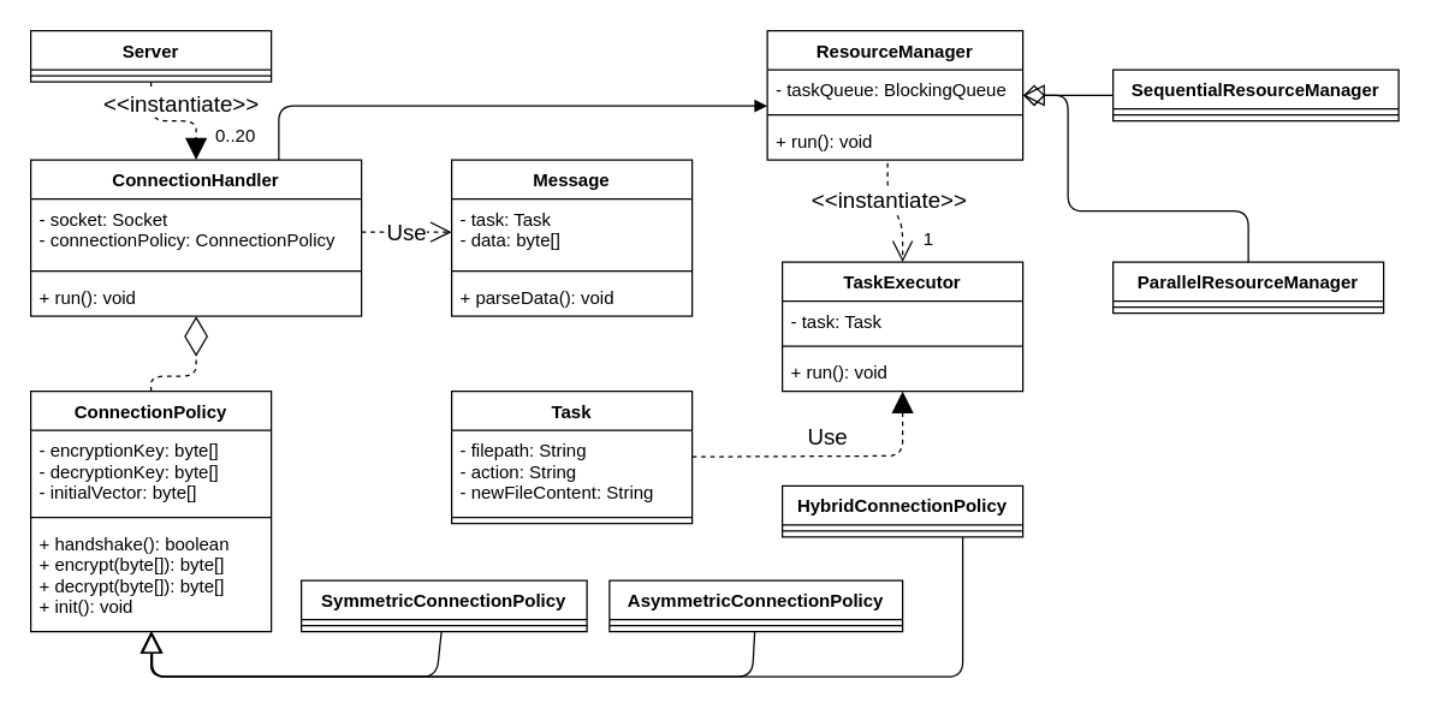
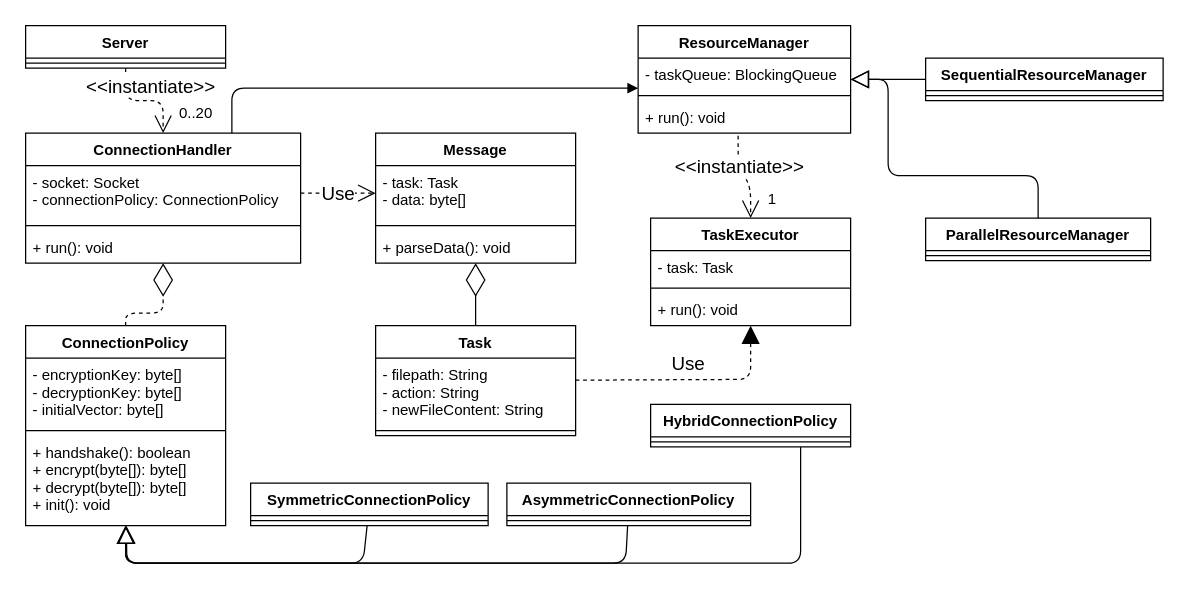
  <mxCell id="0" />
  <mxCell id="1" parent="0" />
  <mxCell id="2" value="Server" style="swimlane;fontStyle=1;align=center;verticalAlign=top;childLayout=stackLayout;horizontal=1;startSize=26;horizontalStack=0;resizeParent=1;resizeParentMax=0;resizeLast=0;collapsible=1;marginBottom=0;" parent="1" vertex="1"><mxGeometry x="20" y="20" width="160" height="34" as="geometry" /></mxCell>
  <mxCell id="3" value="" style="line;strokeWidth=1;fillColor=none;align=left;verticalAlign=middle;spacingTop=-1;spacingLeft=3;spacingRight=3;rotatable=0;labelPosition=right;points=[];portConstraint=eastwest;" parent="2" vertex="1"><mxGeometry y="26" width="160" height="8" as="geometry" /></mxCell>
  <mxCell id="4" value="ConnectionHandler" style="swimlane;fontStyle=1;align=center;verticalAlign=top;childLayout=stackLayout;horizontal=1;startSize=26;horizontalStack=0;resizeParent=1;resizeParentMax=0;resizeLast=0;collapsible=1;marginBottom=0;" parent="1" vertex="1"><mxGeometry x="20" y="106" width="220" height="104" as="geometry" /></mxCell>
  <mxCell id="5" value="- socket: Socket&#10;- connectionPolicy: ConnectionPolicy&#10;" style="text;strokeColor=none;fillColor=none;align=left;verticalAlign=top;spacingLeft=4;spacingRight=4;overflow=hidden;rotatable=0;points=[[0,0.5],[1,0.5]];portConstraint=eastwest;" parent="4" vertex="1"><mxGeometry y="26" width="220" height="44" as="geometry" /></mxCell>
  <mxCell id="6" value="" style="line;strokeWidth=1;fillColor=none;align=left;verticalAlign=middle;spacingTop=-1;spacingLeft=3;spacingRight=3;rotatable=0;labelPosition=right;points=[];portConstraint=eastwest;" parent="4" vertex="1"><mxGeometry y="70" width="220" height="8" as="geometry" /></mxCell>
  <mxCell id="7" value="+ run(): void" style="text;strokeColor=none;fillColor=none;align=left;verticalAlign=top;spacingLeft=4;spacingRight=4;overflow=hidden;rotatable=0;points=[[0,0.5],[1,0.5]];portConstraint=eastwest;" parent="4" vertex="1"><mxGeometry y="78" width="220" height="26" as="geometry" /></mxCell>
  <mxCell id="8" value="ConnectionPolicy" style="swimlane;fontStyle=1;align=center;verticalAlign=top;childLayout=stackLayout;horizontal=1;startSize=26;horizontalStack=0;resizeParent=1;resizeParentMax=0;resizeLast=0;collapsible=1;marginBottom=0;" parent="1" vertex="1"><mxGeometry x="20" y="260" width="160" height="160" as="geometry" /></mxCell>
  <mxCell id="9" value="- encryptionKey: byte[]&#10;- decryptionKey: byte[]&#10;- initialVector: byte[]&#10;" style="text;strokeColor=none;fillColor=none;align=left;verticalAlign=top;spacingLeft=4;spacingRight=4;overflow=hidden;rotatable=0;points=[[0,0.5],[1,0.5]];portConstraint=eastwest;" parent="8" vertex="1"><mxGeometry y="26" width="160" height="54" as="geometry" /></mxCell>
  <mxCell id="10" value="" style="line;strokeWidth=1;fillColor=none;align=left;verticalAlign=middle;spacingTop=-1;spacingLeft=3;spacingRight=3;rotatable=0;labelPosition=right;points=[];portConstraint=eastwest;" parent="8" vertex="1"><mxGeometry y="80" width="160" height="8" as="geometry" /></mxCell>
  <mxCell id="11" value="+ handshake(): boolean&#10;+ encrypt(byte[]): byte[]&#10;+ decrypt(byte[]): byte[]&#10;+ init(): void&#10;" style="text;strokeColor=none;fillColor=none;align=left;verticalAlign=top;spacingLeft=4;spacingRight=4;overflow=hidden;rotatable=0;points=[[0,0.5],[1,0.5]];portConstraint=eastwest;" parent="8" vertex="1"><mxGeometry y="88" width="160" height="72" as="geometry" /></mxCell>
  <mxCell id="12" value="AsymmetricConnectionPolicy" style="swimlane;fontStyle=1;align=center;verticalAlign=top;childLayout=stackLayout;horizontal=1;startSize=26;horizontalStack=0;resizeParent=1;resizeParentMax=0;resizeLast=0;collapsible=1;marginBottom=0;" parent="1" vertex="1"><mxGeometry x="405" y="386" width="195" height="34" as="geometry" /></mxCell>
  <mxCell id="13" value="" style="line;strokeWidth=1;fillColor=none;align=left;verticalAlign=middle;spacingTop=-1;spacingLeft=3;spacingRight=3;rotatable=0;labelPosition=right;points=[];portConstraint=eastwest;" parent="12" vertex="1"><mxGeometry y="26" width="195" height="8" as="geometry" /></mxCell>
  <mxCell id="14" value="SymmetricConnectionPolicy" style="swimlane;fontStyle=1;align=center;verticalAlign=top;childLayout=stackLayout;horizontal=1;startSize=26;horizontalStack=0;resizeParent=1;resizeParentMax=0;resizeLast=0;collapsible=1;marginBottom=0;" parent="1" vertex="1"><mxGeometry x="200" y="386" width="190" height="34" as="geometry" /></mxCell>
  <mxCell id="15" value="" style="line;strokeWidth=1;fillColor=none;align=left;verticalAlign=middle;spacingTop=-1;spacingLeft=3;spacingRight=3;rotatable=0;labelPosition=right;points=[];portConstraint=eastwest;" parent="14" vertex="1"><mxGeometry y="26" width="190" height="8" as="geometry" /></mxCell>
  <mxCell id="16" value="HybridConnectionPolicy" style="swimlane;fontStyle=1;align=center;verticalAlign=top;childLayout=stackLayout;horizontal=1;startSize=26;horizontalStack=0;resizeParent=1;resizeParentMax=0;resizeLast=0;collapsible=1;marginBottom=0;" parent="1" vertex="1"><mxGeometry x="520" y="323" width="160" height="34" as="geometry"><mxRectangle x="450" y="480" width="170" height="26" as="alternateBounds" /></mxGeometry></mxCell>
  <mxCell id="17" value="" style="line;strokeWidth=1;fillColor=none;align=left;verticalAlign=middle;spacingTop=-1;spacingLeft=3;spacingRight=3;rotatable=0;labelPosition=right;points=[];portConstraint=eastwest;" parent="16" vertex="1"><mxGeometry y="26" width="160" height="8" as="geometry" /></mxCell>
  <mxCell id="18" value="Message" style="swimlane;fontStyle=1;align=center;verticalAlign=top;childLayout=stackLayout;horizontal=1;startSize=26;horizontalStack=0;resizeParent=1;resizeParentMax=0;resizeLast=0;collapsible=1;marginBottom=0;" parent="1" vertex="1"><mxGeometry x="300" y="106" width="160" height="104" as="geometry" /></mxCell>
  <mxCell id="19" value="- task: Task&#10;- data: byte[]" style="text;strokeColor=none;fillColor=none;align=left;verticalAlign=top;spacingLeft=4;spacingRight=4;overflow=hidden;rotatable=0;points=[[0,0.5],[1,0.5]];portConstraint=eastwest;" parent="18" vertex="1"><mxGeometry y="26" width="160" height="44" as="geometry" /></mxCell>
  <mxCell id="20" value="" style="line;strokeWidth=1;fillColor=none;align=left;verticalAlign=middle;spacingTop=-1;spacingLeft=3;spacingRight=3;rotatable=0;labelPosition=right;points=[];portConstraint=eastwest;" parent="18" vertex="1"><mxGeometry y="70" width="160" height="8" as="geometry" /></mxCell>
  <mxCell id="21" value="+ parseData(): void" style="text;strokeColor=none;fillColor=none;align=left;verticalAlign=top;spacingLeft=4;spacingRight=4;overflow=hidden;rotatable=0;points=[[0,0.5],[1,0.5]];portConstraint=eastwest;" parent="18" vertex="1"><mxGeometry y="78" width="160" height="26" as="geometry" /></mxCell>
  <mxCell id="22" value="ResourceManager" style="swimlane;fontStyle=1;align=center;verticalAlign=top;childLayout=stackLayout;horizontal=1;startSize=26;horizontalStack=0;resizeParent=1;resizeParentMax=0;resizeLast=0;collapsible=1;marginBottom=0;" parent="1" vertex="1"><mxGeometry x="510" y="20" width="170" height="86" as="geometry" /></mxCell>
  <mxCell id="23" value="- taskQueue: BlockingQueue" style="text;strokeColor=none;fillColor=none;align=left;verticalAlign=top;spacingLeft=4;spacingRight=4;overflow=hidden;rotatable=0;points=[[0,0.5],[1,0.5]];portConstraint=eastwest;" parent="22" vertex="1"><mxGeometry y="26" width="170" height="26" as="geometry" /></mxCell>
  <mxCell id="24" value="" style="line;strokeWidth=1;fillColor=none;align=left;verticalAlign=middle;spacingTop=-1;spacingLeft=3;spacingRight=3;rotatable=0;labelPosition=right;points=[];portConstraint=eastwest;" parent="22" vertex="1"><mxGeometry y="52" width="170" height="8" as="geometry" /></mxCell>
  <mxCell id="25" value="+ run(): void" style="text;strokeColor=none;fillColor=none;align=left;verticalAlign=top;spacingLeft=4;spacingRight=4;overflow=hidden;rotatable=0;points=[[0,0.5],[1,0.5]];portConstraint=eastwest;" parent="22" vertex="1"><mxGeometry y="60" width="170" height="26" as="geometry" /></mxCell>
  <mxCell id="26" value="Task" style="swimlane;fontStyle=1;align=center;verticalAlign=top;childLayout=stackLayout;horizontal=1;startSize=26;horizontalStack=0;resizeParent=1;resizeParentMax=0;resizeLast=0;collapsible=1;marginBottom=0;" parent="1" vertex="1"><mxGeometry x="300" y="260" width="160" height="88" as="geometry" /></mxCell>
  <mxCell id="27" value="- filepath: String&#10;- action: String&#10;- newFileContent: String" style="text;strokeColor=none;fillColor=none;align=left;verticalAlign=top;spacingLeft=4;spacingRight=4;overflow=hidden;rotatable=0;points=[[0,0.5],[1,0.5]];portConstraint=eastwest;" parent="26" vertex="1"><mxGeometry y="26" width="160" height="54" as="geometry" /></mxCell>
  <mxCell id="28" value="" style="line;strokeWidth=1;fillColor=none;align=left;verticalAlign=middle;spacingTop=-1;spacingLeft=3;spacingRight=3;rotatable=0;labelPosition=right;points=[];portConstraint=eastwest;" parent="26" vertex="1"><mxGeometry y="80" width="160" height="8" as="geometry" /></mxCell>
  <mxCell id="29" value="TaskExecutor" style="swimlane;fontStyle=1;align=center;verticalAlign=top;childLayout=stackLayout;horizontal=1;startSize=26;horizontalStack=0;resizeParent=1;resizeParentMax=0;resizeLast=0;collapsible=1;marginBottom=0;" parent="1" vertex="1"><mxGeometry x="520" y="174" width="160" height="86" as="geometry" /></mxCell>
  <mxCell id="30" value="- task: Task" style="text;strokeColor=none;fillColor=none;align=left;verticalAlign=top;spacingLeft=4;spacingRight=4;overflow=hidden;rotatable=0;points=[[0,0.5],[1,0.5]];portConstraint=eastwest;" parent="29" vertex="1"><mxGeometry y="26" width="160" height="26" as="geometry" /></mxCell>
  <mxCell id="31" value="" style="line;strokeWidth=1;fillColor=none;align=left;verticalAlign=middle;spacingTop=-1;spacingLeft=3;spacingRight=3;rotatable=0;labelPosition=right;points=[];portConstraint=eastwest;" parent="29" vertex="1"><mxGeometry y="52" width="160" height="8" as="geometry" /></mxCell>
  <mxCell id="32" value="+ run(): void" style="text;strokeColor=none;fillColor=none;align=left;verticalAlign=top;spacingLeft=4;spacingRight=4;overflow=hidden;rotatable=0;points=[[0,0.5],[1,0.5]];portConstraint=eastwest;" parent="29" vertex="1"><mxGeometry y="60" width="160" height="26" as="geometry" /></mxCell>
- <mxCell id="33" value="&amp;lt;&amp;lt;instantiate&amp;gt;&amp;gt;" style="edgeStyle=none;html=1;endArrow=block;endSize=12;dashed=1;verticalAlign=bottom;fontSize=15;exitX=0.5;exitY=1;exitDx=0;exitDy=0;entryX=0.5;entryY=0;entryDx=0;entryDy=0;" parent="1" source="2" target="4" edge="1"><mxGeometry x="0.13" width="160" relative="1" as="geometry"><mxPoint x="90" y="70" as="sourcePoint" /><mxPoint x="100" y="100" as="targetPoint" /><mxPoint as="offset" /><Array as="points"><mxPoint x="100" y="80" /><mxPoint x="130" y="80" /></Array></mxGeometry></mxCell>
+ <mxCell id="33" value="&amp;lt;&amp;lt;instantiate&amp;gt;&amp;gt;" style="edgeStyle=none;html=1;endArrow=open;endSize=12;dashed=1;verticalAlign=bottom;fontSize=15;exitX=0.5;exitY=1;exitDx=0;exitDy=0;entryX=0.5;entryY=0;entryDx=0;entryDy=0;" parent="1" source="2" target="4" edge="1"><mxGeometry x="0.13" width="160" relative="1" as="geometry"><mxPoint x="90" y="70" as="sourcePoint" /><mxPoint x="100" y="100" as="targetPoint" /><mxPoint as="offset" /><Array as="points"><mxPoint x="100" y="80" /><mxPoint x="130" y="80" /></Array></mxGeometry></mxCell>
  <mxCell id="34" value="0..20" style="edgeLabel;html=1;align=center;verticalAlign=middle;resizable=0;points=[];fontSize=12;" parent="33" vertex="1" connectable="0"><mxGeometry x="0.67" y="3" relative="1" as="geometry"><mxPoint x="22.42" y="-2.81" as="offset" /></mxGeometry></mxCell>
  <mxCell id="35" value="&amp;lt;&amp;lt;instantiate&amp;gt;&amp;gt;" style="endArrow=open;endSize=12;dashed=1;html=1;fontSize=15;entryX=0.5;entryY=0;entryDx=0;entryDy=0;" parent="1" edge="1" target="29"><mxGeometry x="-0.312" width="160" relative="1" as="geometry"><mxPoint x="590" y="108" as="sourcePoint" /><mxPoint x="594" y="172" as="targetPoint" /><mxPoint as="offset" /><Array as="points"><mxPoint x="590" y="130" /><mxPoint x="600" y="150" /></Array></mxGeometry></mxCell>
  <mxCell id="36" value="1" style="edgeLabel;html=1;align=center;verticalAlign=middle;resizable=0;points=[];fontSize=12;" parent="35" vertex="1" connectable="0"><mxGeometry x="0.552" relative="1" as="geometry"><mxPoint x="16" y="0.34" as="offset" /></mxGeometry></mxCell>
  <mxCell id="37" value="" style="edgeStyle=none;html=1;endSize=12;endArrow=block;endFill=0;strokeWidth=1;fontSize=15;" parent="1" source="14" target="11" edge="1"><mxGeometry width="160" relative="1" as="geometry"><mxPoint x="98" y="472" as="sourcePoint" /><mxPoint x="200" y="450" as="targetPoint" /><Array as="points"><mxPoint x="290" y="450" /><mxPoint x="101" y="450" /></Array></mxGeometry></mxCell>
  <mxCell id="38" value="" style="edgeStyle=none;html=1;endSize=12;endArrow=block;endFill=0;strokeWidth=1;fontSize=15;" parent="1" source="12" edge="1"><mxGeometry width="160" relative="1" as="geometry"><mxPoint x="230" y="440" as="sourcePoint" /><mxPoint x="100" y="420" as="targetPoint" /><Array as="points"><mxPoint x="500" y="450" /><mxPoint x="100" y="450" /></Array></mxGeometry></mxCell>
  <mxCell id="39" value="" style="edgeStyle=none;html=1;endSize=12;endArrow=block;endFill=0;strokeWidth=1;fontSize=15;exitX=0.75;exitY=1;exitDx=0;exitDy=0;" parent="1" source="16" edge="1"><mxGeometry width="160" relative="1" as="geometry"><mxPoint x="315" y="470" as="sourcePoint" /><mxPoint x="100" y="420" as="targetPoint" /><Array as="points"><mxPoint x="640" y="450" /><mxPoint x="100" y="450" /></Array></mxGeometry></mxCell>
  <mxCell id="40" value="" style="endArrow=diamondThin;endFill=0;endSize=24;html=1;strokeWidth=1;fontSize=15;exitX=0.5;exitY=0;exitDx=0;exitDy=0;dashed=1;" parent="1" source="8" target="4" edge="1"><mxGeometry width="160" relative="1" as="geometry"><mxPoint x="70" y="230" as="sourcePoint" /><mxPoint x="230" y="230" as="targetPoint" /><Array as="points"><mxPoint x="100" y="250" /><mxPoint x="130" y="250" /></Array></mxGeometry></mxCell>
+ <mxCell id="41" value="" style="html=1;endArrow=diamondThin;endFill=0;edgeStyle=elbowEdgeStyle;elbow=vertical;endSize=24;strokeWidth=1;fontSize=15;" parent="1" source="26" target="18" edge="1"><mxGeometry width="160" relative="1" as="geometry"><mxPoint x="310" y="230" as="sourcePoint" /><mxPoint x="470" y="230" as="targetPoint" /></mxGeometry></mxCell>
  <mxCell id="42" value="Use" style="endArrow=open;endSize=12;dashed=1;html=1;strokeWidth=1;fontSize=15;exitX=1;exitY=0.5;exitDx=0;exitDy=0;entryX=0;entryY=0.5;entryDx=0;entryDy=0;" parent="1" source="5" target="19" edge="1"><mxGeometry width="160" relative="1" as="geometry"><mxPoint x="280" y="70" as="sourcePoint" /><mxPoint x="440" y="70" as="targetPoint" /></mxGeometry></mxCell>
  <mxCell id="43" value="Use" style="endArrow=block;endSize=12;dashed=1;html=1;strokeWidth=1;fontSize=15;" parent="1" source="26" target="29" edge="1"><mxGeometry x="-0.016" y="13" width="160" relative="1" as="geometry"><mxPoint x="480" y="164" as="sourcePoint" /><mxPoint x="540" y="160" as="targetPoint" /><Array as="points"><mxPoint x="600" y="303" /></Array><mxPoint as="offset" /></mxGeometry></mxCell>
  <mxCell id="44" value="SequentialResourceManager" style="swimlane;fontStyle=1;align=center;verticalAlign=top;childLayout=stackLayout;horizontal=1;startSize=26;horizontalStack=0;resizeParent=1;resizeParentMax=0;resizeLast=0;collapsible=1;marginBottom=0;" vertex="1" parent="1"><mxGeometry x="740" y="46" width="190" height="34" as="geometry" /></mxCell>
  <mxCell id="45" value="" style="line;strokeWidth=1;fillColor=none;align=left;verticalAlign=middle;spacingTop=-1;spacingLeft=3;spacingRight=3;rotatable=0;labelPosition=right;points=[];portConstraint=eastwest;" vertex="1" parent="44"><mxGeometry y="26" width="190" height="8" as="geometry" /></mxCell>
  <mxCell id="46" value="ParallelResourceManager" style="swimlane;fontStyle=1;align=center;verticalAlign=top;childLayout=stackLayout;horizontal=1;startSize=26;horizontalStack=0;resizeParent=1;resizeParentMax=0;resizeLast=0;collapsible=1;marginBottom=0;" vertex="1" parent="1"><mxGeometry x="740" y="174" width="180" height="34" as="geometry" /></mxCell>
  <mxCell id="47" value="" style="line;strokeWidth=1;fillColor=none;align=left;verticalAlign=middle;spacingTop=-1;spacingLeft=3;spacingRight=3;rotatable=0;labelPosition=right;points=[];portConstraint=eastwest;" vertex="1" parent="46"><mxGeometry y="26" width="180" height="8" as="geometry" /></mxCell>
  <mxCell id="48" value="" style="edgeStyle=none;html=1;endSize=12;endArrow=block;endFill=0;" edge="1" parent="1" source="44" target="22"><mxGeometry width="160" relative="1" as="geometry"><mxPoint x="760" y="130" as="sourcePoint" /><mxPoint x="920" y="130" as="targetPoint" /></mxGeometry></mxCell>
- <mxCell id="49" value="" style="edgeStyle=none;html=1;endSize=12;endArrow=diamond;endFill=0;entryX=1.002;entryY=0.656;entryDx=0;entryDy=0;entryPerimeter=0;" edge="1" parent="1" source="46" target="23"><mxGeometry width="160" relative="1" as="geometry"><mxPoint x="710" y="130" as="sourcePoint" /><mxPoint x="870" y="130" as="targetPoint" /><Array as="points"><mxPoint x="830" y="140" /><mxPoint x="710" y="140" /><mxPoint x="710" y="63" /></Array></mxGeometry></mxCell>
+ <mxCell id="49" value="" style="edgeStyle=none;html=1;endSize=12;endArrow=block;endFill=0;entryX=1.002;entryY=0.656;entryDx=0;entryDy=0;entryPerimeter=0;" edge="1" parent="1" source="46" target="23"><mxGeometry width="160" relative="1" as="geometry"><mxPoint x="710" y="130" as="sourcePoint" /><mxPoint x="870" y="130" as="targetPoint" /><Array as="points"><mxPoint x="830" y="140" /><mxPoint x="710" y="140" /><mxPoint x="710" y="63" /></Array></mxGeometry></mxCell>
  <mxCell id="50" value="" style="edgeStyle=elbowEdgeStyle;html=1;endArrow=block;elbow=vertical;exitX=0.75;exitY=0;exitDx=0;exitDy=0;" edge="1" parent="1" source="4" target="22"><mxGeometry width="160" relative="1" as="geometry"><mxPoint x="240" y="20" as="sourcePoint" /><mxPoint x="400" y="20" as="targetPoint" /><Array as="points"><mxPoint x="370" y="70" /><mxPoint x="220" y="80" /><mxPoint x="320" y="70" /></Array></mxGeometry></mxCell>
